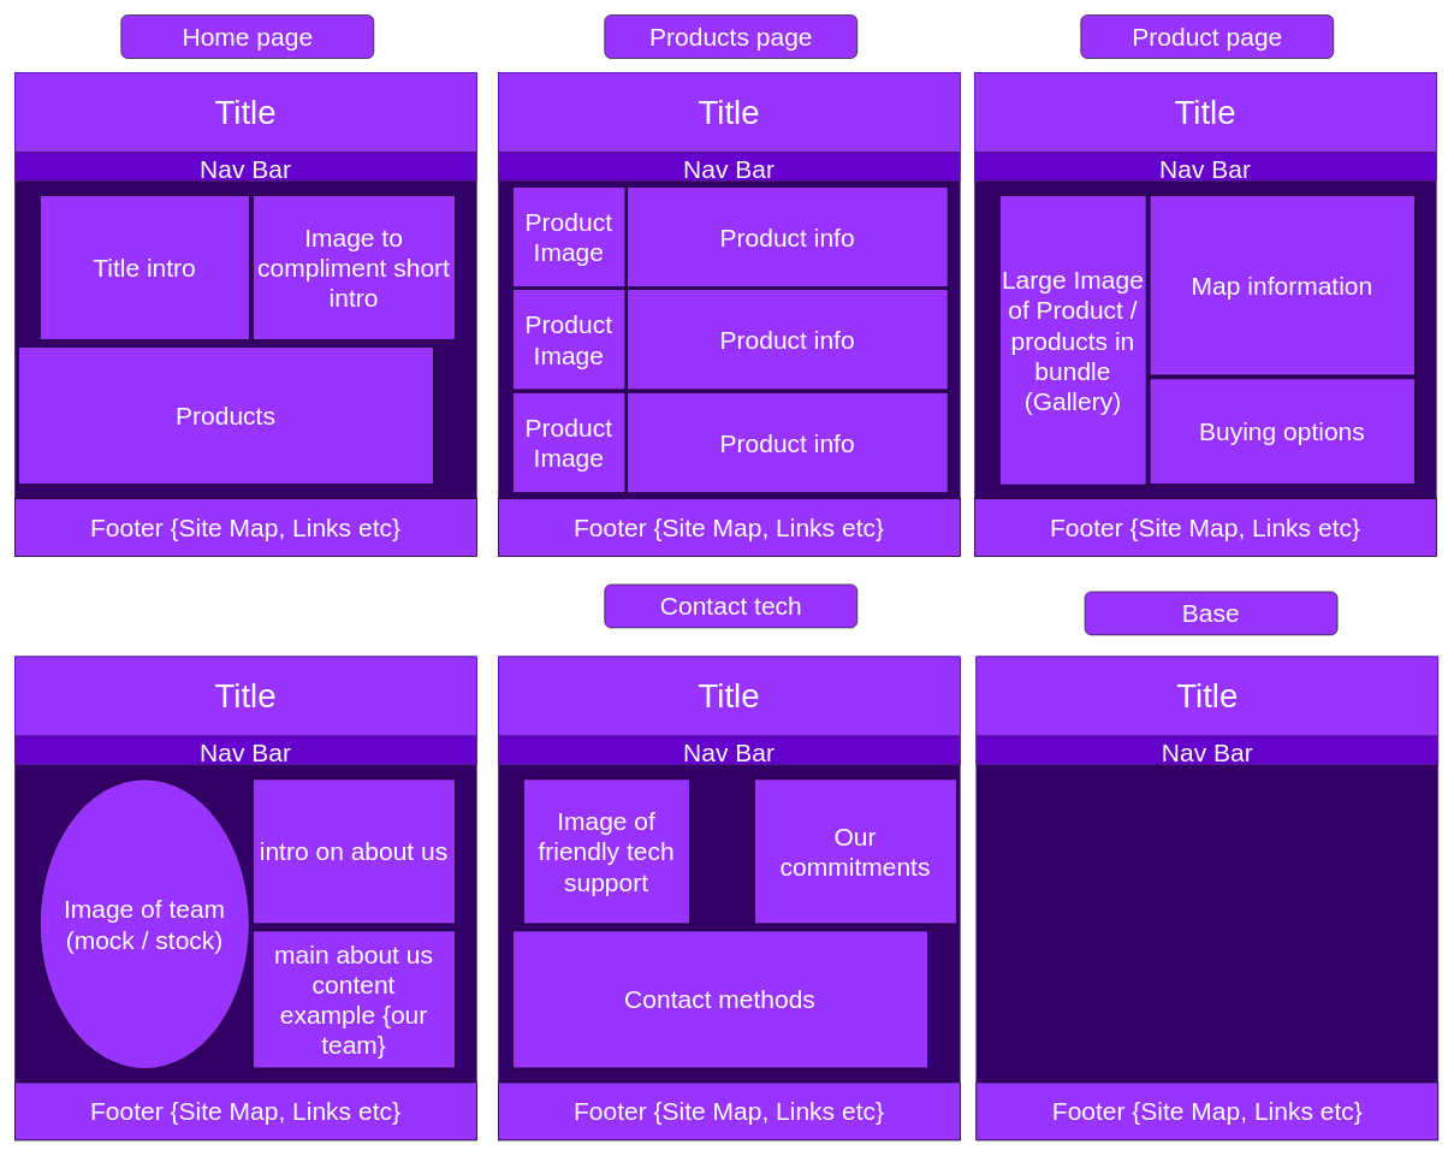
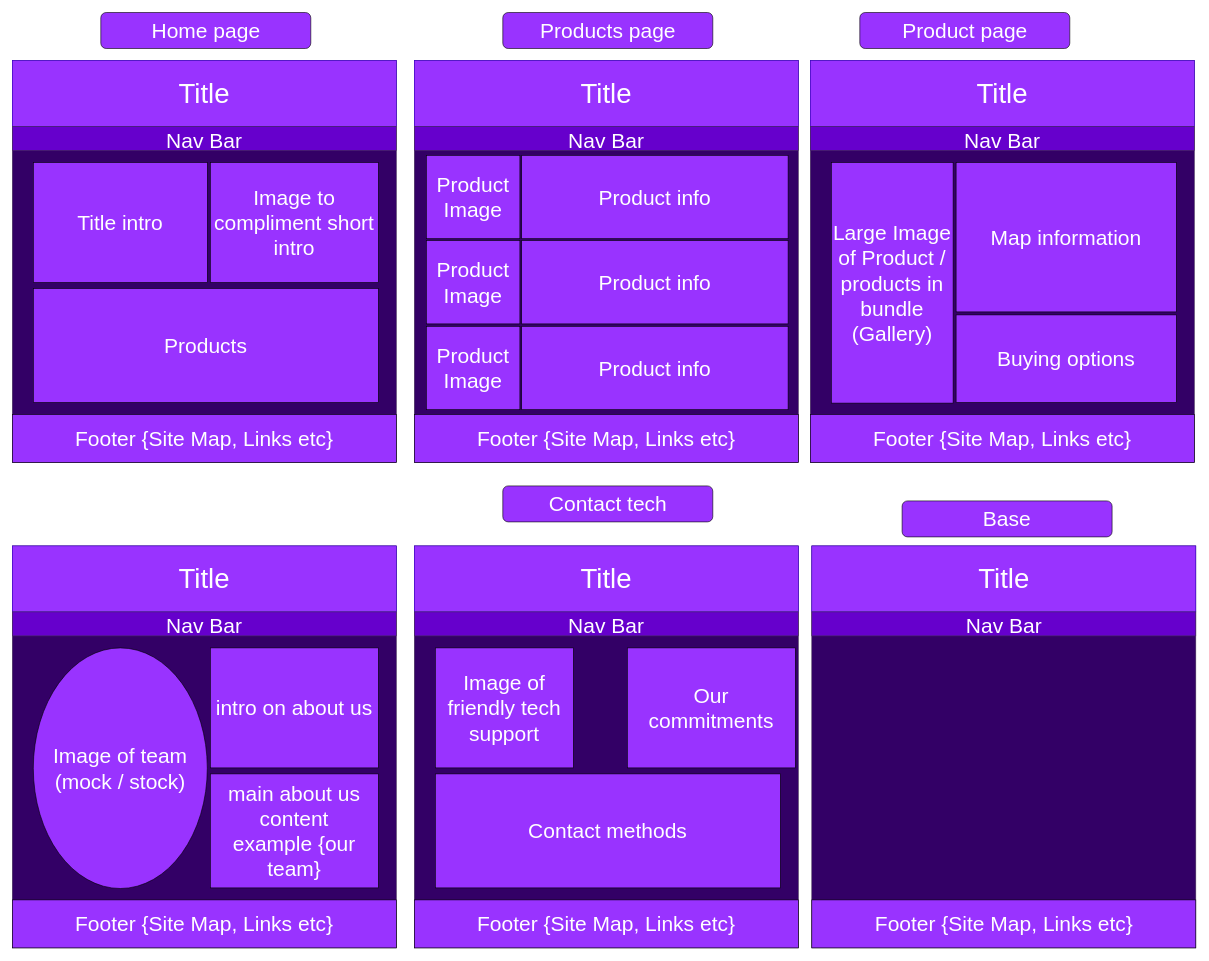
  <mxCell id="0" />
  <mxCell id="1" parent="0" />
  <mxCell id="2" value="" style="rounded=0;whiteSpace=wrap;html=1;fillColor=#330066;strokeColor=#432D57;fontColor=#ffffff;" parent="1" vertex="1"><mxGeometry x="20" y="100" width="640" height="670" as="geometry" /></mxCell>
  <mxCell id="3" value="&lt;font style=&quot;font-size: 46px;&quot;&gt;Title&lt;/font&gt;&lt;font style=&quot;font-size: 46px;&quot;&gt;&lt;br&gt;&lt;/font&gt;" style="rounded=0;whiteSpace=wrap;html=1;fillColor=#9933FF;fontColor=#ffffff;strokeColor=#3700CC;" parent="1" vertex="1"><mxGeometry x="20" y="100" width="640" height="110" as="geometry" /></mxCell>
  <mxCell id="4" value="&lt;font style=&quot;font-size: 35px;&quot;&gt;Nav Bar&lt;/font&gt;" style="rounded=0;whiteSpace=wrap;html=1;fontSize=46;fillColor=#6600CC;fontColor=#ffffff;strokeColor=#432D57;" parent="1" vertex="1"><mxGeometry x="20" y="210" width="640" height="40" as="geometry" /></mxCell>
  <mxCell id="5" value="&lt;font color=&quot;#FFFFFF&quot;&gt;&lt;span style=&quot;background-color: transparent;&quot;&gt;Image to compliment short intro&lt;/span&gt;&lt;/font&gt;" style="rounded=0;whiteSpace=wrap;html=1;fontSize=35;fillColor=#9933FF;" parent="1" vertex="1"><mxGeometry x="350" y="270" width="280" height="200" as="geometry" /></mxCell>
  <mxCell id="6" value="&lt;font color=&quot;#FFFFFF&quot;&gt;Title intro&lt;/font&gt;" style="rounded=0;whiteSpace=wrap;html=1;fontSize=35;fillColor=#9933FF;" parent="1" vertex="1"><mxGeometry x="55" y="270" width="290" height="200" as="geometry" /></mxCell>
  <mxCell id="7" value="&lt;font color=&quot;#FFFFFF&quot;&gt;Footer {Site Map, Links etc}&lt;/font&gt;" style="rounded=0;whiteSpace=wrap;html=1;fontSize=35;fillColor=#9933FF;" parent="1" vertex="1"><mxGeometry x="20" y="690" width="640" height="80" as="geometry" /></mxCell>
- <mxCell id="8" value="&lt;span style=&quot;background-color: transparent;&quot;&gt;&lt;font color=&quot;#FFFFFF&quot;&gt;Products&lt;/font&gt;&lt;/span&gt;" style="rounded=0;whiteSpace=wrap;html=1;fontSize=35;fillColor=#9933FF;" parent="1" vertex="1"><mxGeometry x="25" y="480" width="575" height="190" as="geometry" /></mxCell>
+ <mxCell id="8" value="&lt;span style=&quot;background-color: transparent;&quot;&gt;&lt;font color=&quot;#FFFFFF&quot;&gt;Products&lt;/font&gt;&lt;/span&gt;" style="rounded=0;whiteSpace=wrap;html=1;fontSize=35;fillColor=#9933FF;" parent="1" vertex="1"><mxGeometry x="55" y="480" width="575" height="190" as="geometry" /></mxCell>
  <mxCell id="9" value="" style="rounded=0;whiteSpace=wrap;html=1;fillColor=#330066;strokeColor=#432D57;fontColor=#ffffff;" parent="1" vertex="1"><mxGeometry x="690" y="100" width="640" height="670" as="geometry" /></mxCell>
  <mxCell id="10" value="&lt;font style=&quot;font-size: 46px;&quot;&gt;Title&lt;/font&gt;&lt;font style=&quot;font-size: 46px;&quot;&gt;&lt;br&gt;&lt;/font&gt;" style="rounded=0;whiteSpace=wrap;html=1;fillColor=#9933FF;fontColor=#ffffff;strokeColor=#3700CC;" parent="1" vertex="1"><mxGeometry x="690" y="100" width="640" height="110" as="geometry" /></mxCell>
  <mxCell id="11" value="&lt;font style=&quot;font-size: 35px;&quot;&gt;Nav Bar&lt;/font&gt;" style="rounded=0;whiteSpace=wrap;html=1;fontSize=46;fillColor=#6600CC;fontColor=#ffffff;strokeColor=#432D57;" parent="1" vertex="1"><mxGeometry x="690" y="210" width="640" height="40" as="geometry" /></mxCell>
  <mxCell id="12" value="&lt;font color=&quot;#FFFFFF&quot;&gt;Product Image&lt;/font&gt;" style="rounded=0;whiteSpace=wrap;html=1;fontSize=35;fillColor=#9933FF;" parent="1" vertex="1"><mxGeometry x="710" y="258" width="156" height="139" as="geometry" /></mxCell>
  <mxCell id="13" value="&lt;font color=&quot;#FFFFFF&quot;&gt;Footer {Site Map, Links etc}&lt;/font&gt;" style="rounded=0;whiteSpace=wrap;html=1;fontSize=35;fillColor=#9933FF;" parent="1" vertex="1"><mxGeometry x="690" y="690" width="640" height="80" as="geometry" /></mxCell>
  <mxCell id="14" value="&lt;font color=&quot;#FFFFFF&quot;&gt;Product info&lt;/font&gt;" style="rounded=0;whiteSpace=wrap;html=1;fontSize=35;fillColor=#9933FF;" parent="1" vertex="1"><mxGeometry x="869" y="258" width="444" height="139" as="geometry" /></mxCell>
  <mxCell id="15" value="" style="rounded=0;whiteSpace=wrap;html=1;fillColor=#330066;strokeColor=#432D57;fontColor=#ffffff;" parent="1" vertex="1"><mxGeometry x="1350" y="100" width="640" height="670" as="geometry" /></mxCell>
  <mxCell id="16" value="&lt;font style=&quot;font-size: 46px;&quot;&gt;Title&lt;/font&gt;&lt;font style=&quot;font-size: 46px;&quot;&gt;&lt;br&gt;&lt;/font&gt;" style="rounded=0;whiteSpace=wrap;html=1;fillColor=#9933FF;fontColor=#ffffff;strokeColor=#3700CC;" parent="1" vertex="1"><mxGeometry x="1350" y="100" width="640" height="110" as="geometry" /></mxCell>
  <mxCell id="17" value="&lt;font style=&quot;font-size: 35px;&quot;&gt;Nav Bar&lt;/font&gt;" style="rounded=0;whiteSpace=wrap;html=1;fontSize=46;fillColor=#6600CC;fontColor=#ffffff;strokeColor=#432D57;" parent="1" vertex="1"><mxGeometry x="1350" y="210" width="640" height="40" as="geometry" /></mxCell>
  <mxCell id="18" value="&lt;div&gt;&lt;font color=&quot;#FFFFFF&quot;&gt;Large Image of Product / products in bundle&lt;/font&gt;&lt;/div&gt;&lt;div&gt;&lt;font color=&quot;#FFFFFF&quot;&gt;(Gallery)&lt;br&gt;&lt;/font&gt;&lt;/div&gt;" style="rounded=0;whiteSpace=wrap;html=1;fontSize=35;fillColor=#9933FF;" parent="1" vertex="1"><mxGeometry x="1385" y="270" width="203" height="401" as="geometry" /></mxCell>
  <mxCell id="19" value="&lt;font color=&quot;#FFFFFF&quot;&gt;Footer {Site Map, Links etc}&lt;/font&gt;" style="rounded=0;whiteSpace=wrap;html=1;fontSize=35;fillColor=#9933FF;" parent="1" vertex="1"><mxGeometry x="1350" y="690" width="640" height="80" as="geometry" /></mxCell>
  <mxCell id="20" value="&lt;font color=&quot;#FFFFFF&quot;&gt;Map information&lt;/font&gt;" style="rounded=0;whiteSpace=wrap;html=1;fontSize=35;fillColor=#9933FF;" parent="1" vertex="1"><mxGeometry x="1593" y="270" width="367" height="249" as="geometry" /></mxCell>
  <mxCell id="21" value="" style="rounded=0;whiteSpace=wrap;html=1;fillColor=#330066;strokeColor=#432D57;fontColor=#ffffff;" parent="1" vertex="1"><mxGeometry x="20" y="909" width="640" height="670" as="geometry" /></mxCell>
  <mxCell id="22" value="&lt;font style=&quot;font-size: 46px;&quot;&gt;Title&lt;/font&gt;&lt;font style=&quot;font-size: 46px;&quot;&gt;&lt;br&gt;&lt;/font&gt;" style="rounded=0;whiteSpace=wrap;html=1;fillColor=#9933FF;fontColor=#ffffff;strokeColor=#3700CC;" parent="1" vertex="1"><mxGeometry x="20" y="909" width="640" height="110" as="geometry" /></mxCell>
  <mxCell id="23" value="&lt;font style=&quot;font-size: 35px;&quot;&gt;Nav Bar&lt;/font&gt;" style="rounded=0;whiteSpace=wrap;html=1;fontSize=46;fillColor=#6600CC;fontColor=#ffffff;strokeColor=#432D57;" parent="1" vertex="1"><mxGeometry x="20" y="1019" width="640" height="40" as="geometry" /></mxCell>
  <mxCell id="24" value="&lt;font color=&quot;#FFFFFF&quot;&gt;intro on about us&lt;/font&gt;" style="rounded=0;whiteSpace=wrap;html=1;fontSize=35;fillColor=#9933FF;" parent="1" vertex="1"><mxGeometry x="350" y="1079" width="280" height="200" as="geometry" /></mxCell>
  <mxCell id="25" value="&lt;div&gt;&lt;font color=&quot;#FFFFFF&quot;&gt;Image of team&lt;/font&gt;&lt;/div&gt;&lt;div&gt;&lt;font color=&quot;#FFFFFF&quot;&gt;(mock / stock)&lt;br&gt;&lt;/font&gt;&lt;/div&gt;" style="ellipse;whiteSpace=wrap;html=1;fontSize=35;fillColor=#9933FF;" parent="1" vertex="1"><mxGeometry x="55" y="1079" width="290" height="401" as="geometry" /></mxCell>
  <mxCell id="26" value="&lt;font color=&quot;#FFFFFF&quot;&gt;Footer {Site Map, Links etc}&lt;/font&gt;" style="rounded=0;whiteSpace=wrap;html=1;fontSize=35;fillColor=#9933FF;" parent="1" vertex="1"><mxGeometry x="20" y="1499" width="640" height="80" as="geometry" /></mxCell>
  <mxCell id="27" value="&lt;div&gt;&lt;font color=&quot;#FFFFFF&quot;&gt;main about us content&lt;/font&gt;&lt;/div&gt;&lt;div&gt;&lt;font color=&quot;#FFFFFF&quot;&gt;example {our team}&lt;br&gt;&lt;/font&gt;&lt;/div&gt;" style="rounded=0;whiteSpace=wrap;html=1;fontSize=35;fillColor=#9933FF;" parent="1" vertex="1"><mxGeometry x="350" y="1289" width="280" height="190" as="geometry" /></mxCell>
  <mxCell id="28" value="" style="rounded=0;whiteSpace=wrap;html=1;fillColor=#330066;strokeColor=#432D57;fontColor=#ffffff;" parent="1" vertex="1"><mxGeometry x="690" y="909" width="640" height="670" as="geometry" /></mxCell>
  <mxCell id="29" value="&lt;font style=&quot;font-size: 46px;&quot;&gt;Title&lt;/font&gt;&lt;font style=&quot;font-size: 46px;&quot;&gt;&lt;br&gt;&lt;/font&gt;" style="rounded=0;whiteSpace=wrap;html=1;fillColor=#9933FF;fontColor=#ffffff;strokeColor=#3700CC;" parent="1" vertex="1"><mxGeometry x="690" y="909" width="640" height="110" as="geometry" /></mxCell>
  <mxCell id="30" value="&lt;font style=&quot;font-size: 35px;&quot;&gt;Nav Bar&lt;/font&gt;" style="rounded=0;whiteSpace=wrap;html=1;fontSize=46;fillColor=#6600CC;fontColor=#ffffff;strokeColor=#432D57;" parent="1" vertex="1"><mxGeometry x="690" y="1019" width="640" height="40" as="geometry" /></mxCell>
  <mxCell id="31" value="&lt;div&gt;&lt;font color=&quot;#FFFFFF&quot;&gt;Our &lt;br&gt;&lt;/font&gt;&lt;/div&gt;&lt;div&gt;&lt;font color=&quot;#FFFFFF&quot;&gt;commitments&lt;/font&gt;&lt;/div&gt;" style="rounded=0;whiteSpace=wrap;html=1;fontSize=35;fillColor=#9933FF;" parent="1" vertex="1"><mxGeometry x="1045" y="1079" width="280" height="200" as="geometry" /></mxCell>
  <mxCell id="32" value="&lt;font color=&quot;#FFFFFF&quot;&gt;Image of friendly tech support&lt;br&gt;&lt;/font&gt;" style="rounded=0;whiteSpace=wrap;html=1;fontSize=35;fillColor=#9933FF;" parent="1" vertex="1"><mxGeometry x="725" y="1079" width="230" height="200" as="geometry" /></mxCell>
  <mxCell id="33" value="&lt;font color=&quot;#FFFFFF&quot;&gt;&lt;span style=&quot;background-color: transparent;&quot;&gt;Footer {Site Map, Links etc}&lt;/span&gt;&lt;/font&gt;" style="rounded=0;whiteSpace=wrap;html=1;fontSize=35;fillColor=#9933FF;" parent="1" vertex="1"><mxGeometry x="690" y="1499" width="640" height="80" as="geometry" /></mxCell>
- <mxCell id="34" value="&lt;font color=&quot;#FFFFFF&quot;&gt;Contact methods&lt;br&gt;&lt;/font&gt;" style="rounded=0;whiteSpace=wrap;html=1;fontSize=35;fillColor=#9933FF;" parent="1" vertex="1"><mxGeometry x="710" y="1289" width="575" height="190" as="geometry" /></mxCell>
+ <mxCell id="34" value="&lt;font color=&quot;#FFFFFF&quot;&gt;Contact methods&lt;br&gt;&lt;/font&gt;" style="rounded=0;whiteSpace=wrap;html=1;fontSize=35;fillColor=#9933FF;" parent="1" vertex="1"><mxGeometry x="725" y="1289" width="575" height="190" as="geometry" /></mxCell>
  <mxCell id="35" value="&lt;font color=&quot;#FFFFFF&quot;&gt;Home page&lt;br&gt;&lt;/font&gt;" style="rounded=1;whiteSpace=wrap;html=1;fontSize=35;fillColor=#9933FF;" parent="1" vertex="1"><mxGeometry x="167.5" y="20" width="350" height="60" as="geometry" /></mxCell>
  <mxCell id="36" value="&lt;font color=&quot;#FFFFFF&quot;&gt;Products page&lt;br&gt;&lt;/font&gt;" style="rounded=1;whiteSpace=wrap;html=1;fontSize=35;fillColor=#9933FF;" parent="1" vertex="1"><mxGeometry x="837.5" y="20" width="350" height="60" as="geometry" /></mxCell>
- <mxCell id="37" value="&lt;font color=&quot;#FFFFFF&quot;&gt;Product page&lt;br&gt;&lt;/font&gt;" style="rounded=1;whiteSpace=wrap;html=1;fontSize=35;fillColor=#9933FF;" parent="1" vertex="1"><mxGeometry x="1497.5" y="20" width="350" height="60" as="geometry" /></mxCell>
+ <mxCell id="37" value="&lt;font color=&quot;#FFFFFF&quot;&gt;Product page&lt;br&gt;&lt;/font&gt;" style="rounded=1;whiteSpace=wrap;html=1;fontSize=35;fillColor=#9933FF;" parent="1" vertex="1"><mxGeometry x="1432.5" y="20" width="350" height="60" as="geometry" /></mxCell>
  <mxCell id="38" value="&lt;font color=&quot;#FFFFFF&quot;&gt;Contact tech&lt;br&gt;&lt;/font&gt;" style="rounded=1;whiteSpace=wrap;html=1;fontSize=35;fillColor=#9933FF;" parent="1" vertex="1"><mxGeometry x="837.5" y="809" width="350" height="60" as="geometry" /></mxCell>
  <mxCell id="39" value="&lt;font color=&quot;#FFFFFF&quot;&gt;Product info&lt;/font&gt;" style="rounded=0;whiteSpace=wrap;html=1;fontSize=35;fillColor=#9933FF;" vertex="1" parent="1"><mxGeometry x="869" y="400" width="444" height="139" as="geometry" /></mxCell>
  <mxCell id="40" value="&lt;font color=&quot;#FFFFFF&quot;&gt;Product Image&lt;/font&gt;" style="rounded=0;whiteSpace=wrap;html=1;fontSize=35;fillColor=#9933FF;" vertex="1" parent="1"><mxGeometry x="710" y="400" width="156" height="139" as="geometry" /></mxCell>
  <mxCell id="41" value="&lt;font color=&quot;#FFFFFF&quot;&gt;Product info&lt;/font&gt;" style="rounded=0;whiteSpace=wrap;html=1;fontSize=35;fillColor=#9933FF;" vertex="1" parent="1"><mxGeometry x="869" y="543" width="444" height="139" as="geometry" /></mxCell>
  <mxCell id="42" value="&lt;font color=&quot;#FFFFFF&quot;&gt;Product Image&lt;/font&gt;" style="rounded=0;whiteSpace=wrap;html=1;fontSize=35;fillColor=#9933FF;" vertex="1" parent="1"><mxGeometry x="710" y="543" width="156" height="139" as="geometry" /></mxCell>
  <mxCell id="43" value="&lt;font color=&quot;#FFFFFF&quot;&gt;Buying options&lt;/font&gt;" style="rounded=0;whiteSpace=wrap;html=1;fontSize=35;fillColor=#9933FF;glass=0;" vertex="1" parent="1"><mxGeometry x="1593" y="524" width="367" height="146" as="geometry" /></mxCell>
  <mxCell id="44" value="" style="rounded=0;whiteSpace=wrap;html=1;fillColor=#330066;strokeColor=#432D57;fontColor=#ffffff;" vertex="1" parent="1"><mxGeometry x="1352.5" y="909" width="640" height="670" as="geometry" /></mxCell>
  <mxCell id="45" value="&lt;font style=&quot;font-size: 46px;&quot;&gt;Title&lt;/font&gt;&lt;font style=&quot;font-size: 46px;&quot;&gt;&lt;br&gt;&lt;/font&gt;" style="rounded=0;whiteSpace=wrap;html=1;fillColor=#9933FF;fontColor=#ffffff;strokeColor=#3700CC;" vertex="1" parent="1"><mxGeometry x="1352.5" y="909" width="640" height="110" as="geometry" /></mxCell>
  <mxCell id="46" value="&lt;font style=&quot;font-size: 35px;&quot;&gt;Nav Bar&lt;/font&gt;" style="rounded=0;whiteSpace=wrap;html=1;fontSize=46;fillColor=#6600CC;fontColor=#ffffff;strokeColor=#432D57;" vertex="1" parent="1"><mxGeometry x="1352.5" y="1019" width="640" height="40" as="geometry" /></mxCell>
  <mxCell id="47" value="&lt;font color=&quot;#FFFFFF&quot;&gt;Footer {Site Map, Links etc}&lt;/font&gt;" style="rounded=0;whiteSpace=wrap;html=1;fontSize=35;fillColor=#9933FF;" vertex="1" parent="1"><mxGeometry x="1352.5" y="1499" width="640" height="80" as="geometry" /></mxCell>
- <mxCell id="48" value="&lt;font color=&quot;#FFFFFF&quot;&gt;Base&lt;/font&gt;" style="rounded=1;whiteSpace=wrap;html=1;fontSize=35;fillColor=#9933FF;" vertex="1" parent="1"><mxGeometry x="1503" y="819" width="350" height="60" as="geometry" /></mxCell>
+ <mxCell id="48" value="&lt;font color=&quot;#FFFFFF&quot;&gt;Base&lt;/font&gt;" style="rounded=1;whiteSpace=wrap;html=1;fontSize=35;fillColor=#9933FF;" vertex="1" parent="1"><mxGeometry x="1503" y="834" width="350" height="60" as="geometry" /></mxCell>
